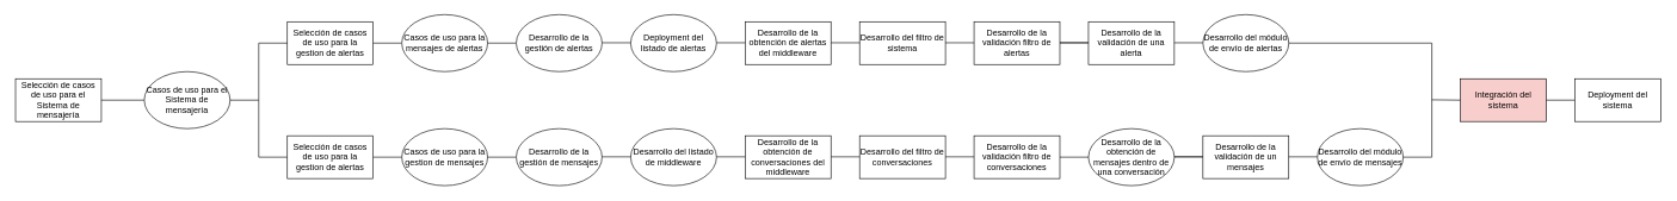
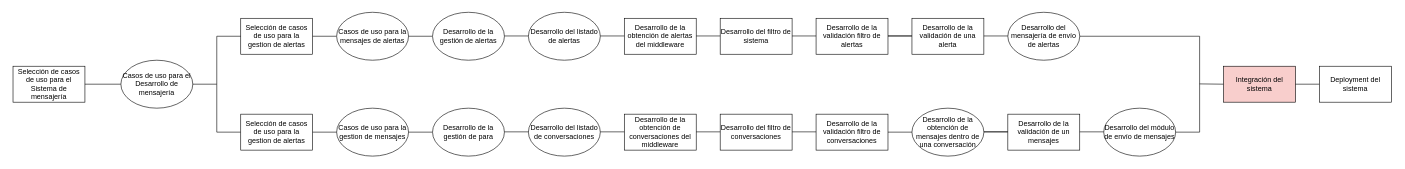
  <mxCell id="0" />
  <mxCell id="1" parent="0" />
  <mxCell id="2" value="Selección de casos de uso para el Sistema de mensajería" style="rounded=0;whiteSpace=wrap;html=1;" vertex="1" parent="1"><mxGeometry x="20" y="110" width="120" height="60" as="geometry" /></mxCell>
  <mxCell id="3" value="" style="endArrow=none;html=1;rounded=0;exitX=1;exitY=0.5;exitDx=0;exitDy=0;" edge="1" parent="1" source="2"><mxGeometry width="50" height="50" relative="1" as="geometry"><mxPoint x="350" y="180" as="sourcePoint" /><mxPoint x="200" y="140" as="targetPoint" /></mxGeometry></mxCell>
- <mxCell id="4" value="Casos de uso para el Sistema de mensajería" style="ellipse;whiteSpace=wrap;html=1;" vertex="1" parent="1"><mxGeometry x="200" y="100" width="120" height="80" as="geometry" /></mxCell>
+ <mxCell id="4" value="Casos de uso para el Desarrollo de mensajería" style="ellipse;whiteSpace=wrap;html=1;" vertex="1" parent="1"><mxGeometry x="200" y="100" width="120" height="80" as="geometry" /></mxCell>
  <mxCell id="5" value="" style="endArrow=none;html=1;rounded=0;exitX=1;exitY=0.5;exitDx=0;exitDy=0;" edge="1" parent="1" source="4"><mxGeometry width="50" height="50" relative="1" as="geometry"><mxPoint x="350" y="180" as="sourcePoint" /><mxPoint x="360" y="140" as="targetPoint" /></mxGeometry></mxCell>
  <mxCell id="6" value="Selección de casos de uso para la gestion de alertas" style="rounded=0;whiteSpace=wrap;html=1;" vertex="1" parent="1"><mxGeometry x="400" y="30" width="120" height="60" as="geometry" /></mxCell>
  <mxCell id="7" value="" style="endArrow=none;html=1;rounded=0;" edge="1" parent="1"><mxGeometry width="50" height="50" relative="1" as="geometry"><mxPoint x="360" y="140" as="sourcePoint" /><mxPoint x="360" y="60" as="targetPoint" /></mxGeometry></mxCell>
  <mxCell id="8" value="" style="endArrow=none;html=1;rounded=0;entryX=0;entryY=0.5;entryDx=0;entryDy=0;" edge="1" parent="1" target="6"><mxGeometry width="50" height="50" relative="1" as="geometry"><mxPoint x="360" y="60" as="sourcePoint" /><mxPoint x="400" y="130" as="targetPoint" /></mxGeometry></mxCell>
  <mxCell id="9" value="" style="endArrow=none;html=1;rounded=0;" edge="1" parent="1"><mxGeometry width="50" height="50" relative="1" as="geometry"><mxPoint x="360" y="220" as="sourcePoint" /><mxPoint x="360" y="140" as="targetPoint" /></mxGeometry></mxCell>
  <mxCell id="10" value="" style="endArrow=none;html=1;rounded=0;entryX=0;entryY=0.5;entryDx=0;entryDy=0;" edge="1" parent="1"><mxGeometry width="50" height="50" relative="1" as="geometry"><mxPoint x="360" y="220" as="sourcePoint" /><mxPoint x="400" y="220" as="targetPoint" /></mxGeometry></mxCell>
  <mxCell id="11" value="Selección de casos de uso para la gestion de alertas" style="rounded=0;whiteSpace=wrap;html=1;" vertex="1" parent="1"><mxGeometry x="400" y="190" width="120" height="60" as="geometry" /></mxCell>
  <mxCell id="12" value="" style="endArrow=none;html=1;rounded=0;entryX=1;entryY=0.5;entryDx=0;entryDy=0;" edge="1" parent="1" target="6"><mxGeometry width="50" height="50" relative="1" as="geometry"><mxPoint x="560" y="60" as="sourcePoint" /><mxPoint x="400" y="130" as="targetPoint" /></mxGeometry></mxCell>
  <mxCell id="13" value="Casos de uso para la mensajes de alertas" style="ellipse;whiteSpace=wrap;html=1;" vertex="1" parent="1"><mxGeometry x="560" y="20" width="120" height="80" as="geometry" /></mxCell>
  <mxCell id="14" value="" style="endArrow=none;html=1;rounded=0;" edge="1" parent="1"><mxGeometry width="50" height="50" relative="1" as="geometry"><mxPoint x="680" y="60" as="sourcePoint" /><mxPoint x="720" y="60" as="targetPoint" /></mxGeometry></mxCell>
  <mxCell id="15" value="Desarrollo de la gestión de alertas" style="ellipse;whiteSpace=wrap;html=1;" vertex="1" parent="1"><mxGeometry x="720" y="20" width="120" height="80" as="geometry" /></mxCell>
- <mxCell id="16" value="Deployment del listado de alertas" style="ellipse;whiteSpace=wrap;html=1;" vertex="1" parent="1"><mxGeometry x="880" y="20" width="120" height="80" as="geometry" /></mxCell>
+ <mxCell id="16" value="Desarrollo del listado de alertas" style="ellipse;whiteSpace=wrap;html=1;" vertex="1" parent="1"><mxGeometry x="880" y="20" width="120" height="80" as="geometry" /></mxCell>
  <mxCell id="17" value="" style="endArrow=none;html=1;rounded=0;" edge="1" parent="1"><mxGeometry width="50" height="50" relative="1" as="geometry"><mxPoint x="840" y="59.5" as="sourcePoint" /><mxPoint x="880" y="59.5" as="targetPoint" /></mxGeometry></mxCell>
  <mxCell id="18" value="Desarrollo de la obtención de alertas del middleware" style="rounded=0;whiteSpace=wrap;html=1;" vertex="1" parent="1"><mxGeometry x="1040" y="30" width="120" height="60" as="geometry" /></mxCell>
  <mxCell id="19" value="" style="endArrow=none;html=1;rounded=0;" edge="1" parent="1"><mxGeometry width="50" height="50" relative="1" as="geometry"><mxPoint x="1000" y="59.5" as="sourcePoint" /><mxPoint x="1040" y="59.5" as="targetPoint" /></mxGeometry></mxCell>
  <mxCell id="20" value="Desarrollo del filtro de sistema" style="rounded=0;whiteSpace=wrap;html=1;" vertex="1" parent="1"><mxGeometry x="1200" y="30" width="120" height="60" as="geometry" /></mxCell>
  <mxCell id="21" value="" style="endArrow=none;html=1;rounded=0;" edge="1" parent="1"><mxGeometry width="50" height="50" relative="1" as="geometry"><mxPoint x="1160" y="59.5" as="sourcePoint" /><mxPoint x="1200" y="59.5" as="targetPoint" /></mxGeometry></mxCell>
  <mxCell id="22" value="Desarrollo de la validación filtro de alertas" style="rounded=0;whiteSpace=wrap;html=1;" vertex="1" parent="1"><mxGeometry x="1360" y="30" width="120" height="60" as="geometry" /></mxCell>
  <mxCell id="23" value="" style="endArrow=none;html=1;rounded=0;" edge="1" parent="1"><mxGeometry width="50" height="50" relative="1" as="geometry"><mxPoint x="1320" y="59.5" as="sourcePoint" /><mxPoint x="1360" y="59.5" as="targetPoint" /></mxGeometry></mxCell>
- <mxCell id="24" value="Desarrollo del módulo de envío de alertas" style="ellipse;whiteSpace=wrap;html=1;" vertex="1" parent="1"><mxGeometry x="1680" y="20" width="120" height="80" as="geometry" /></mxCell>
+ <mxCell id="24" value="Desarrollo del mensajería de envío de alertas" style="ellipse;whiteSpace=wrap;html=1;" vertex="1" parent="1"><mxGeometry x="1680" y="20" width="120" height="80" as="geometry" /></mxCell>
  <mxCell id="25" value="" style="endArrow=none;html=1;rounded=0;" edge="1" parent="1"><mxGeometry width="50" height="50" relative="1" as="geometry"><mxPoint x="1480" y="59.5" as="sourcePoint" /><mxPoint x="1520" y="59.5" as="targetPoint" /></mxGeometry></mxCell>
  <mxCell id="26" value="Desarrollo de la validación de una alerta" style="rounded=0;whiteSpace=wrap;html=1;" vertex="1" parent="1"><mxGeometry x="1520" y="30" width="120" height="60" as="geometry" /></mxCell>
  <mxCell id="27" value="" style="endArrow=none;html=1;rounded=0;" edge="1" parent="1"><mxGeometry width="50" height="50" relative="1" as="geometry"><mxPoint x="1480" y="59.5" as="sourcePoint" /><mxPoint x="1520" y="59.5" as="targetPoint" /></mxGeometry></mxCell>
  <mxCell id="28" value="" style="endArrow=none;html=1;rounded=0;" edge="1" parent="1"><mxGeometry width="50" height="50" relative="1" as="geometry"><mxPoint x="1640" y="59.5" as="sourcePoint" /><mxPoint x="1680" y="59.5" as="targetPoint" /></mxGeometry></mxCell>
  <mxCell id="29" value="Casos de uso para la gestion de mensajes" style="ellipse;whiteSpace=wrap;html=1;" vertex="1" parent="1"><mxGeometry x="560" y="180" width="120" height="80" as="geometry" /></mxCell>
  <mxCell id="30" value="" style="endArrow=none;html=1;rounded=0;" edge="1" parent="1"><mxGeometry width="50" height="50" relative="1" as="geometry"><mxPoint x="680" y="220" as="sourcePoint" /><mxPoint x="720" y="220" as="targetPoint" /></mxGeometry></mxCell>
- <mxCell id="31" value="Desarrollo de la gestión de mensajes" style="ellipse;whiteSpace=wrap;html=1;" vertex="1" parent="1"><mxGeometry x="720" y="180" width="120" height="80" as="geometry" /></mxCell>
- <mxCell id="32" value="Desarrollo del listado de middleware" style="ellipse;whiteSpace=wrap;html=1;" vertex="1" parent="1"><mxGeometry x="880" y="180" width="120" height="80" as="geometry" /></mxCell>
+ <mxCell id="31" value="Desarrollo de la gestión de para" style="ellipse;whiteSpace=wrap;html=1;" vertex="1" parent="1"><mxGeometry x="720" y="180" width="120" height="80" as="geometry" /></mxCell>
+ <mxCell id="32" value="Desarrollo del listado de conversaciones" style="ellipse;whiteSpace=wrap;html=1;" vertex="1" parent="1"><mxGeometry x="880" y="180" width="120" height="80" as="geometry" /></mxCell>
  <mxCell id="33" value="" style="endArrow=none;html=1;rounded=0;" edge="1" parent="1"><mxGeometry width="50" height="50" relative="1" as="geometry"><mxPoint x="840" y="219.5" as="sourcePoint" /><mxPoint x="880" y="219.5" as="targetPoint" /></mxGeometry></mxCell>
  <mxCell id="34" value="Desarrollo de la obtención de conversaciones del middleware" style="rounded=0;whiteSpace=wrap;html=1;" vertex="1" parent="1"><mxGeometry x="1040" y="190" width="120" height="60" as="geometry" /></mxCell>
  <mxCell id="35" value="" style="endArrow=none;html=1;rounded=0;" edge="1" parent="1"><mxGeometry width="50" height="50" relative="1" as="geometry"><mxPoint x="1000" y="219.5" as="sourcePoint" /><mxPoint x="1040" y="219.5" as="targetPoint" /></mxGeometry></mxCell>
  <mxCell id="36" value="Desarrollo del filtro de conversaciones" style="rounded=0;whiteSpace=wrap;html=1;" vertex="1" parent="1"><mxGeometry x="1200" y="190" width="120" height="60" as="geometry" /></mxCell>
  <mxCell id="37" value="" style="endArrow=none;html=1;rounded=0;" edge="1" parent="1"><mxGeometry width="50" height="50" relative="1" as="geometry"><mxPoint x="1160" y="219.5" as="sourcePoint" /><mxPoint x="1200" y="219.5" as="targetPoint" /></mxGeometry></mxCell>
  <mxCell id="38" value="Desarrollo de la validación filtro de conversaciones" style="rounded=0;whiteSpace=wrap;html=1;" vertex="1" parent="1"><mxGeometry x="1360" y="190" width="120" height="60" as="geometry" /></mxCell>
  <mxCell id="39" value="" style="endArrow=none;html=1;rounded=0;" edge="1" parent="1"><mxGeometry width="50" height="50" relative="1" as="geometry"><mxPoint x="1320" y="219.5" as="sourcePoint" /><mxPoint x="1360" y="219.5" as="targetPoint" /></mxGeometry></mxCell>
  <mxCell id="40" value="Desarrollo del módulo de envío de mensajes" style="ellipse;whiteSpace=wrap;html=1;" vertex="1" parent="1"><mxGeometry x="1840" y="180" width="120" height="80" as="geometry" /></mxCell>
  <mxCell id="41" value="" style="endArrow=none;html=1;rounded=0;" edge="1" parent="1"><mxGeometry width="50" height="50" relative="1" as="geometry"><mxPoint x="1640" y="219.5" as="sourcePoint" /><mxPoint x="1680" y="219.5" as="targetPoint" /></mxGeometry></mxCell>
  <mxCell id="42" value="Desarrollo de la validación de un mensajes" style="rounded=0;whiteSpace=wrap;html=1;" vertex="1" parent="1"><mxGeometry x="1680" y="190" width="120" height="60" as="geometry" /></mxCell>
  <mxCell id="43" value="" style="endArrow=none;html=1;rounded=0;" edge="1" parent="1"><mxGeometry width="50" height="50" relative="1" as="geometry"><mxPoint x="1640" y="219.5" as="sourcePoint" /><mxPoint x="1680" y="219.5" as="targetPoint" /></mxGeometry></mxCell>
  <mxCell id="44" value="" style="endArrow=none;html=1;rounded=0;" edge="1" parent="1"><mxGeometry width="50" height="50" relative="1" as="geometry"><mxPoint x="1800" y="219.5" as="sourcePoint" /><mxPoint x="1840" y="219.5" as="targetPoint" /></mxGeometry></mxCell>
  <mxCell id="45" value="Desarrollo de la obtención de mensajes dentro de una conversación" style="ellipse;whiteSpace=wrap;html=1;" vertex="1" parent="1"><mxGeometry x="1520" y="180" width="120" height="80" as="geometry" /></mxCell>
  <mxCell id="46" value="" style="endArrow=none;html=1;rounded=0;exitX=1;exitY=0.5;exitDx=0;exitDy=0;entryX=0;entryY=0.5;entryDx=0;entryDy=0;" edge="1" parent="1" source="38" target="45"><mxGeometry width="50" height="50" relative="1" as="geometry"><mxPoint x="1540" y="100" as="sourcePoint" /><mxPoint x="1590" y="50" as="targetPoint" /></mxGeometry></mxCell>
  <mxCell id="47" value="" style="endArrow=none;html=1;rounded=0;entryX=0;entryY=0.5;entryDx=0;entryDy=0;" edge="1" parent="1" target="29"><mxGeometry width="50" height="50" relative="1" as="geometry"><mxPoint x="520" y="220" as="sourcePoint" /><mxPoint x="570" y="170" as="targetPoint" /></mxGeometry></mxCell>
  <mxCell id="48" value="" style="endArrow=none;html=1;rounded=0;exitX=1;exitY=0.5;exitDx=0;exitDy=0;" edge="1" parent="1" source="24"><mxGeometry width="50" height="50" relative="1" as="geometry"><mxPoint x="1960" y="100" as="sourcePoint" /><mxPoint x="2000" y="60" as="targetPoint" /></mxGeometry></mxCell>
  <mxCell id="49" value="" style="endArrow=none;html=1;rounded=0;exitX=1;exitY=0.5;exitDx=0;exitDy=0;" edge="1" parent="1" source="40"><mxGeometry width="50" height="50" relative="1" as="geometry"><mxPoint x="1960" y="100" as="sourcePoint" /><mxPoint x="2000" y="220" as="targetPoint" /></mxGeometry></mxCell>
  <mxCell id="50" value="" style="endArrow=none;html=1;rounded=0;" edge="1" parent="1"><mxGeometry width="50" height="50" relative="1" as="geometry"><mxPoint x="2000" y="220" as="sourcePoint" /><mxPoint x="2000" y="60" as="targetPoint" /></mxGeometry></mxCell>
  <mxCell id="51" value="" style="endArrow=none;html=1;rounded=0;" edge="1" parent="1"><mxGeometry width="50" height="50" relative="1" as="geometry"><mxPoint x="2000" y="139.5" as="sourcePoint" /><mxPoint x="2040" y="140" as="targetPoint" /></mxGeometry></mxCell>
  <mxCell id="52" value="Integración del sistema" style="rounded=0;whiteSpace=wrap;html=1;fillColor=#f8cecc;" vertex="1" parent="1"><mxGeometry x="2040" y="110" width="120" height="60" as="geometry" /></mxCell>
  <mxCell id="53" value="" style="endArrow=none;html=1;rounded=0;" edge="1" parent="1"><mxGeometry width="50" height="50" relative="1" as="geometry"><mxPoint x="2160" y="140" as="sourcePoint" /><mxPoint x="2200" y="140" as="targetPoint" /></mxGeometry></mxCell>
  <mxCell id="54" value="Deployment del sistema" style="rounded=0;whiteSpace=wrap;html=1;" vertex="1" parent="1"><mxGeometry x="2200" y="110" width="120" height="60" as="geometry" /></mxCell>
